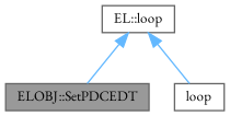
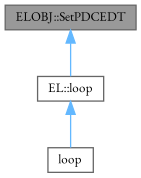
  digraph {
    fontname="EB Garamond"
    rankdir=TB
    node [color=grey40 fillcolor=white fontname="EB Garamond" fontsize=10 shape=box style=filled]
    edge [color=steelblue1 dir=back fontname="EB Garamond" fontsize=10 labelfontname=Helvetica labelfontsize=10 style=solid]
    n1 [color=gray40 fillcolor=grey60 fontcolor=black height=0.2 label="ELOBJ::SetPDCEDT" width=0.4]
    n2 [height=0.2 label="EL::loop" width=0.4]
    n3 [height=0.2 label=loop width=0.4]
-   n2 -> n1
+   n1 -> n2
    n2 -> n3
  }
